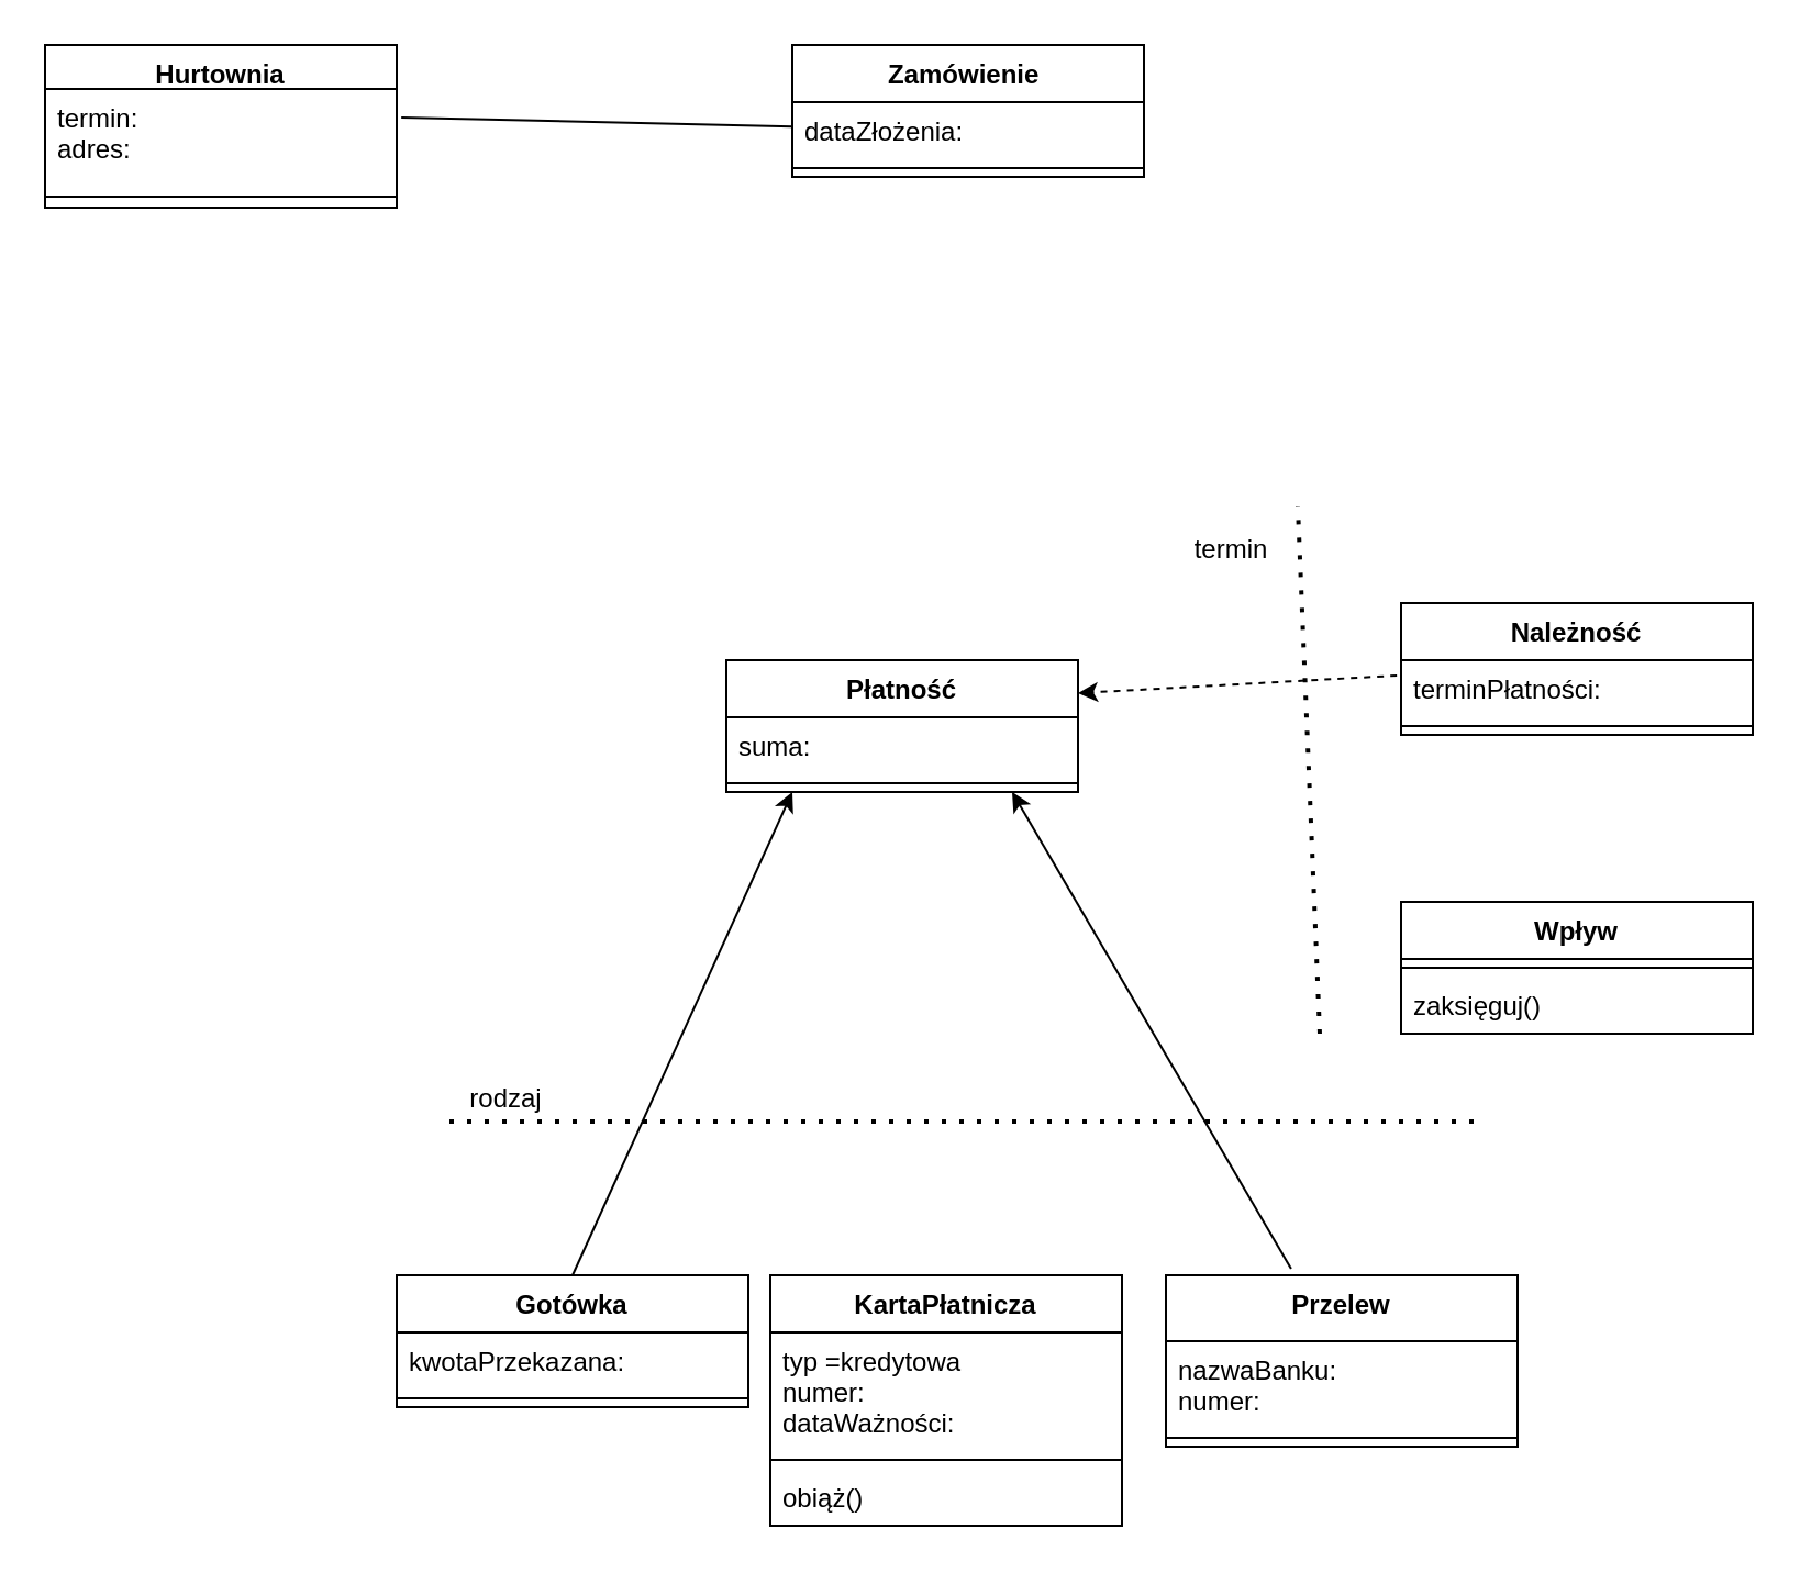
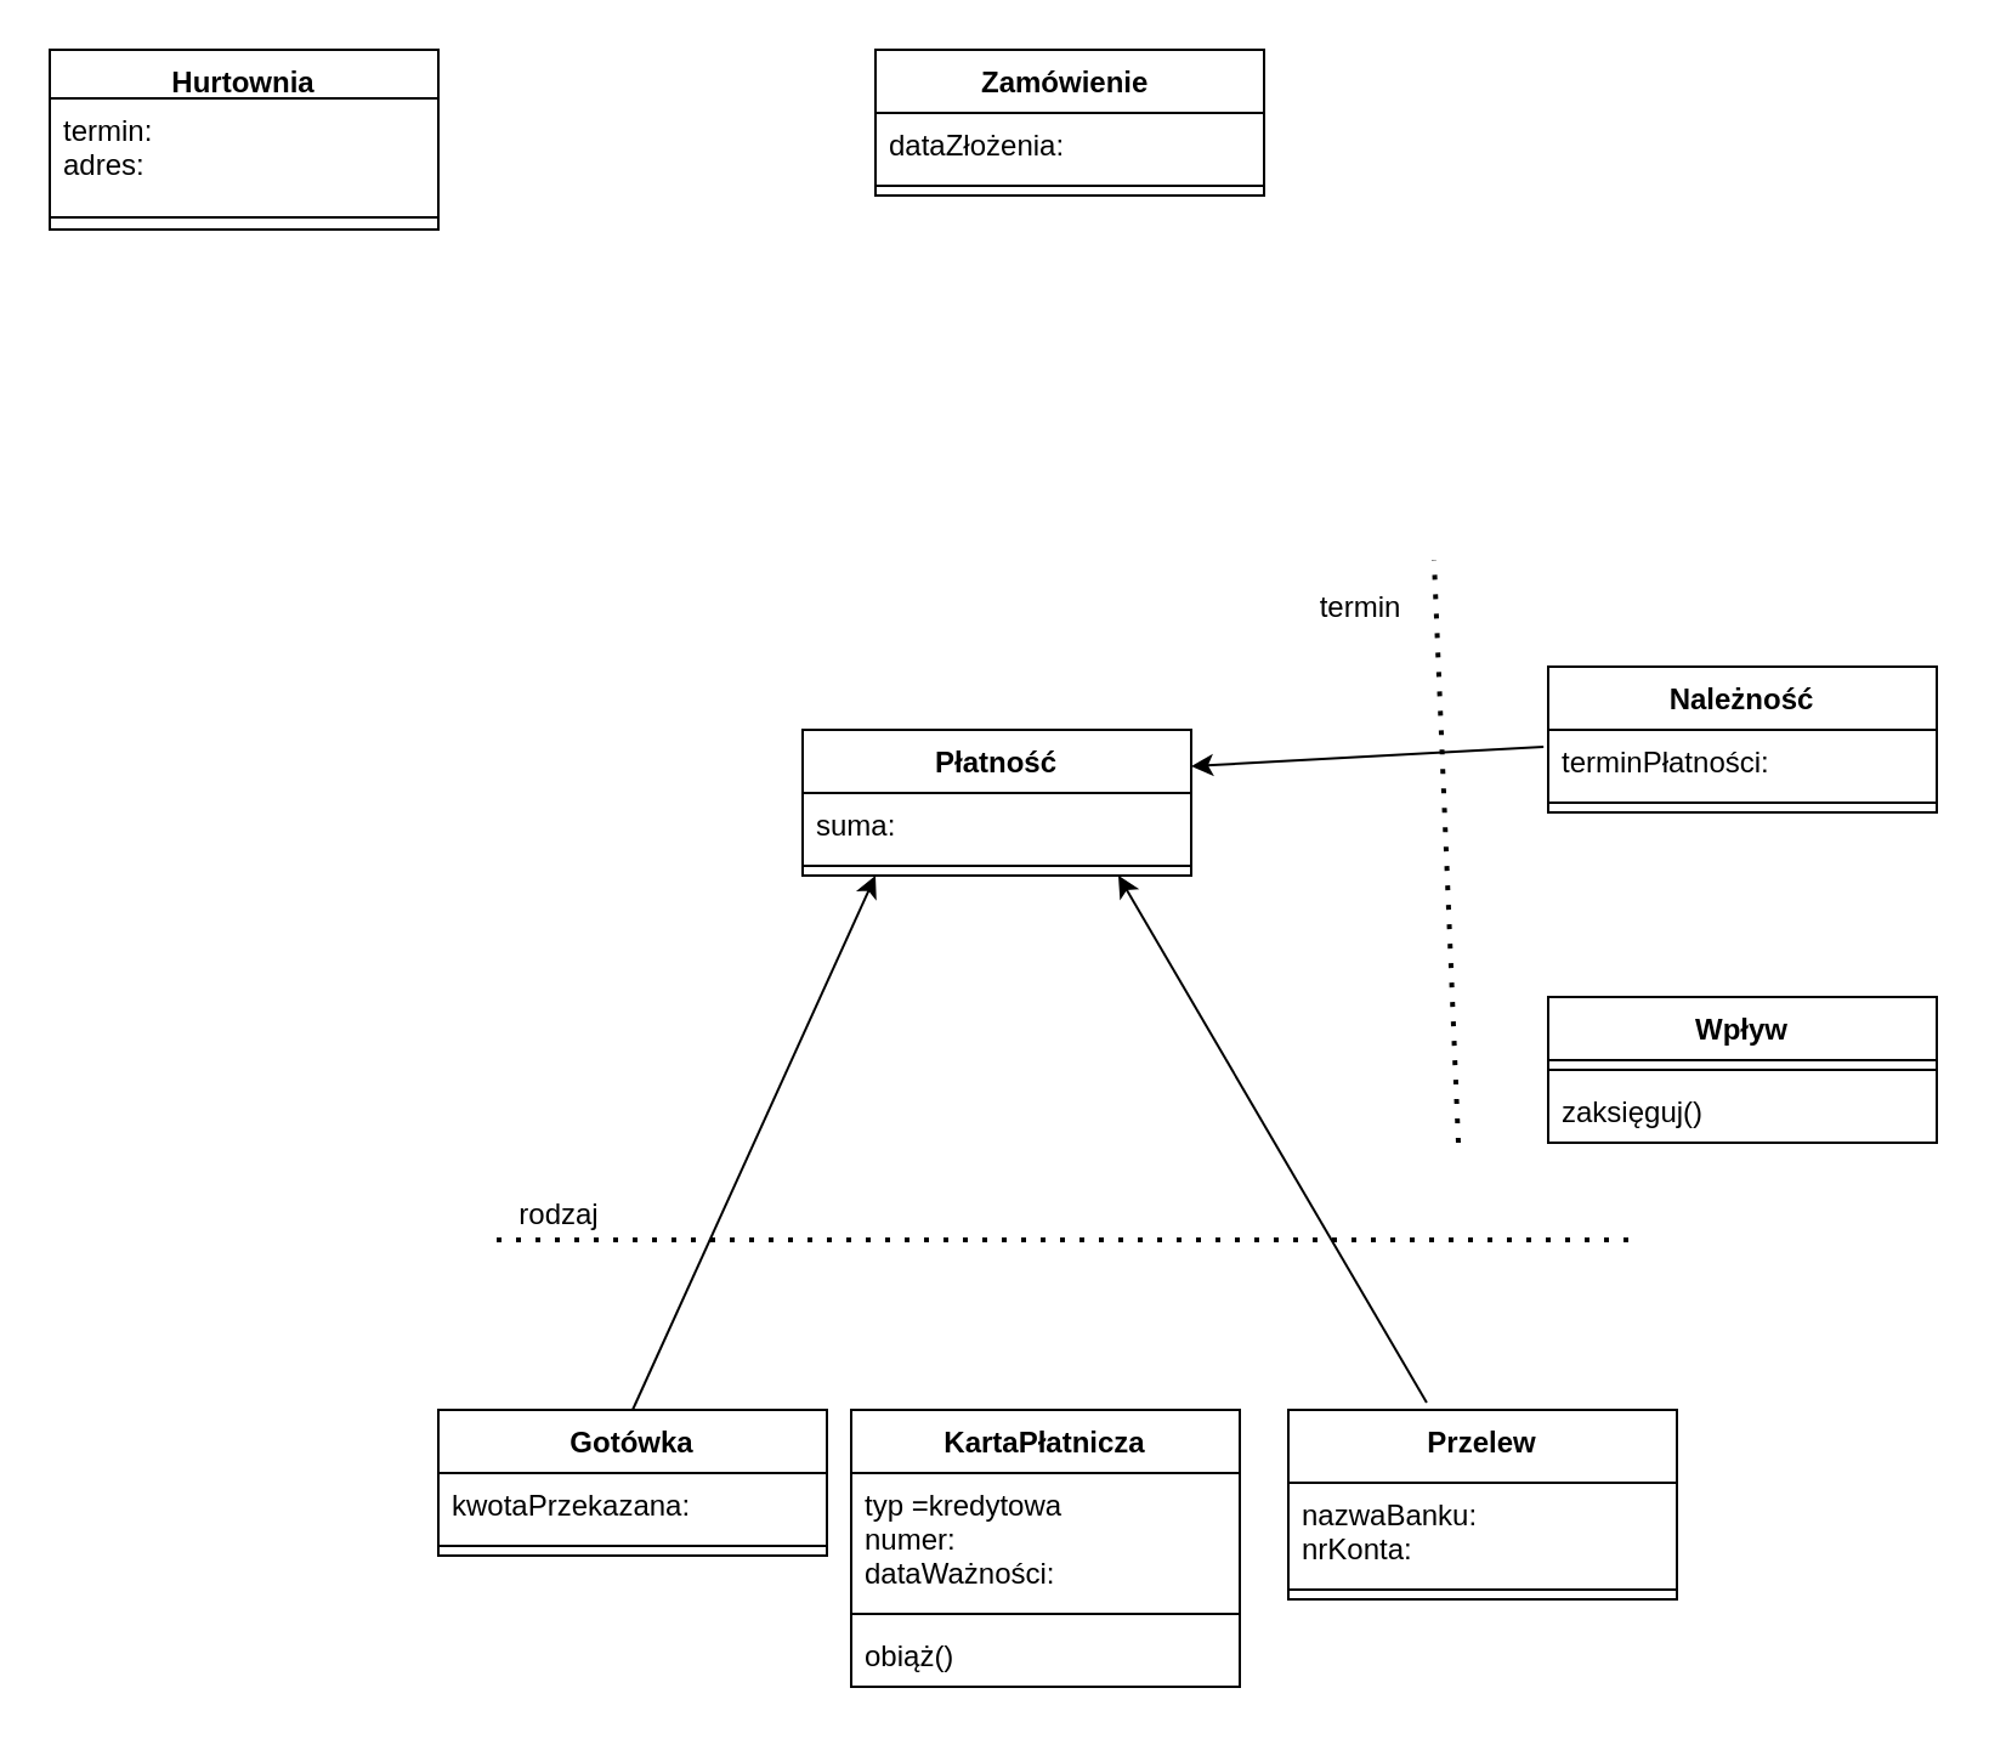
  <mxCell id="0" />
  <mxCell id="1" parent="0" />
  <mxCell id="2" value="Hurtownia" style="swimlane;fontStyle=1;align=center;verticalAlign=top;childLayout=stackLayout;horizontal=1;startSize=20;horizontalStack=0;resizeParent=1;resizeParentMax=0;resizeLast=0;collapsible=1;marginBottom=0;" vertex="1" parent="1"><mxGeometry x="20" y="20" width="160" height="74" as="geometry" /></mxCell>
  <mxCell id="3" value="termin:&#10;adres:&#10;" style="text;strokeColor=none;fillColor=none;align=left;verticalAlign=top;spacingLeft=4;spacingRight=4;overflow=hidden;rotatable=0;points=[[0,0.5],[1,0.5]];portConstraint=eastwest;" vertex="1" parent="2"><mxGeometry y="20" width="160" height="44" as="geometry" /></mxCell>
  <mxCell id="4" value="" style="line;strokeWidth=1;fillColor=none;align=left;verticalAlign=middle;spacingTop=-1;spacingLeft=3;spacingRight=3;rotatable=0;labelPosition=right;points=[];portConstraint=eastwest;" vertex="1" parent="2"><mxGeometry y="64" width="160" height="10" as="geometry" /></mxCell>
  <mxCell id="5" value="Zamówienie " style="swimlane;fontStyle=1;align=center;verticalAlign=top;childLayout=stackLayout;horizontal=1;startSize=26;horizontalStack=0;resizeParent=1;resizeParentMax=0;resizeLast=0;collapsible=1;marginBottom=0;" vertex="1" parent="1"><mxGeometry x="360" y="20" width="160" height="60" as="geometry" /></mxCell>
  <mxCell id="6" value="dataZłożenia:" style="text;strokeColor=none;fillColor=none;align=left;verticalAlign=top;spacingLeft=4;spacingRight=4;overflow=hidden;rotatable=0;points=[[0,0.5],[1,0.5]];portConstraint=eastwest;" vertex="1" parent="5"><mxGeometry y="26" width="160" height="26" as="geometry" /></mxCell>
  <mxCell id="7" value="" style="line;strokeWidth=1;fillColor=none;align=left;verticalAlign=middle;spacingTop=-1;spacingLeft=3;spacingRight=3;rotatable=0;labelPosition=right;points=[];portConstraint=eastwest;" vertex="1" parent="5"><mxGeometry y="52" width="160" height="8" as="geometry" /></mxCell>
  <mxCell id="8" value="Gotówka" style="swimlane;fontStyle=1;align=center;verticalAlign=top;childLayout=stackLayout;horizontal=1;startSize=26;horizontalStack=0;resizeParent=1;resizeParentMax=0;resizeLast=0;collapsible=1;marginBottom=0;" vertex="1" parent="1"><mxGeometry x="180" y="580" width="160" height="60" as="geometry" /></mxCell>
  <mxCell id="9" value="kwotaPrzekazana:&#10;" style="text;strokeColor=none;fillColor=none;align=left;verticalAlign=top;spacingLeft=4;spacingRight=4;overflow=hidden;rotatable=0;points=[[0,0.5],[1,0.5]];portConstraint=eastwest;" vertex="1" parent="8"><mxGeometry y="26" width="160" height="26" as="geometry" /></mxCell>
  <mxCell id="10" value="" style="line;strokeWidth=1;fillColor=none;align=left;verticalAlign=middle;spacingTop=-1;spacingLeft=3;spacingRight=3;rotatable=0;labelPosition=right;points=[];portConstraint=eastwest;" vertex="1" parent="8"><mxGeometry y="52" width="160" height="8" as="geometry" /></mxCell>
  <mxCell id="11" value="KartaPłatnicza" style="swimlane;fontStyle=1;align=center;verticalAlign=top;childLayout=stackLayout;horizontal=1;startSize=26;horizontalStack=0;resizeParent=1;resizeParentMax=0;resizeLast=0;collapsible=1;marginBottom=0;" vertex="1" parent="1"><mxGeometry x="350" y="580" width="160" height="114" as="geometry" /></mxCell>
  <mxCell id="12" value="typ =kredytowa&#10;numer:&#10;dataWażności:  " style="text;strokeColor=none;fillColor=none;align=left;verticalAlign=top;spacingLeft=4;spacingRight=4;overflow=hidden;rotatable=0;points=[[0,0.5],[1,0.5]];portConstraint=eastwest;" vertex="1" parent="11"><mxGeometry y="26" width="160" height="54" as="geometry" /></mxCell>
  <mxCell id="13" value="" style="line;strokeWidth=1;fillColor=none;align=left;verticalAlign=middle;spacingTop=-1;spacingLeft=3;spacingRight=3;rotatable=0;labelPosition=right;points=[];portConstraint=eastwest;" vertex="1" parent="11"><mxGeometry y="80" width="160" height="8" as="geometry" /></mxCell>
  <mxCell id="14" value="obiąż()" style="text;strokeColor=none;fillColor=none;align=left;verticalAlign=top;spacingLeft=4;spacingRight=4;overflow=hidden;rotatable=0;points=[[0,0.5],[1,0.5]];portConstraint=eastwest;" vertex="1" parent="11"><mxGeometry y="88" width="160" height="26" as="geometry" /></mxCell>
  <mxCell id="15" value="Przelew" style="swimlane;fontStyle=1;align=center;verticalAlign=top;childLayout=stackLayout;horizontal=1;startSize=30;horizontalStack=0;resizeParent=1;resizeParentMax=0;resizeLast=0;collapsible=1;marginBottom=0;" vertex="1" parent="1"><mxGeometry x="530" y="580" width="160" height="78" as="geometry" /></mxCell>
- <mxCell id="16" value="nazwaBanku:&#10;numer:&#10;" style="text;strokeColor=none;fillColor=none;align=left;verticalAlign=top;spacingLeft=4;spacingRight=4;overflow=hidden;rotatable=0;points=[[0,0.5],[1,0.5]];portConstraint=eastwest;" vertex="1" parent="15"><mxGeometry y="30" width="160" height="40" as="geometry" /></mxCell>
+ <mxCell id="16" value="nazwaBanku:&#10;nrKonta:&#10;" style="text;strokeColor=none;fillColor=none;align=left;verticalAlign=top;spacingLeft=4;spacingRight=4;overflow=hidden;rotatable=0;points=[[0,0.5],[1,0.5]];portConstraint=eastwest;" vertex="1" parent="15"><mxGeometry y="30" width="160" height="40" as="geometry" /></mxCell>
  <mxCell id="17" value="" style="line;strokeWidth=1;fillColor=none;align=left;verticalAlign=middle;spacingTop=-1;spacingLeft=3;spacingRight=3;rotatable=0;labelPosition=right;points=[];portConstraint=eastwest;" vertex="1" parent="15"><mxGeometry y="70" width="160" height="8" as="geometry" /></mxCell>
  <mxCell id="18" value="Wpływ" style="swimlane;fontStyle=1;align=center;verticalAlign=top;childLayout=stackLayout;horizontal=1;startSize=26;horizontalStack=0;resizeParent=1;resizeParentMax=0;resizeLast=0;collapsible=1;marginBottom=0;" vertex="1" parent="1"><mxGeometry x="637" y="410" width="160" height="60" as="geometry" /></mxCell>
  <mxCell id="19" value="" style="line;strokeWidth=1;fillColor=none;align=left;verticalAlign=middle;spacingTop=-1;spacingLeft=3;spacingRight=3;rotatable=0;labelPosition=right;points=[];portConstraint=eastwest;" vertex="1" parent="18"><mxGeometry y="26" width="160" height="8" as="geometry" /></mxCell>
  <mxCell id="20" value="zaksięguj()" style="text;strokeColor=none;fillColor=none;align=left;verticalAlign=top;spacingLeft=4;spacingRight=4;overflow=hidden;rotatable=0;points=[[0,0.5],[1,0.5]];portConstraint=eastwest;" vertex="1" parent="18"><mxGeometry y="34" width="160" height="26" as="geometry" /></mxCell>
  <mxCell id="21" value="Płatność" style="swimlane;fontStyle=1;align=center;verticalAlign=top;childLayout=stackLayout;horizontal=1;startSize=26;horizontalStack=0;resizeParent=1;resizeParentMax=0;resizeLast=0;collapsible=1;marginBottom=0;" vertex="1" parent="1"><mxGeometry x="330" y="300" width="160" height="60" as="geometry" /></mxCell>
  <mxCell id="22" value="suma:" style="text;strokeColor=none;fillColor=none;align=left;verticalAlign=top;spacingLeft=4;spacingRight=4;overflow=hidden;rotatable=0;points=[[0,0.5],[1,0.5]];portConstraint=eastwest;" vertex="1" parent="21"><mxGeometry y="26" width="160" height="26" as="geometry" /></mxCell>
  <mxCell id="23" value="" style="line;strokeWidth=1;fillColor=none;align=left;verticalAlign=middle;spacingTop=-1;spacingLeft=3;spacingRight=3;rotatable=0;labelPosition=right;points=[];portConstraint=eastwest;" vertex="1" parent="21"><mxGeometry y="52" width="160" height="8" as="geometry" /></mxCell>
  <mxCell id="24" value="Należność" style="swimlane;fontStyle=1;align=center;verticalAlign=top;childLayout=stackLayout;horizontal=1;startSize=26;horizontalStack=0;resizeParent=1;resizeParentMax=0;resizeLast=0;collapsible=1;marginBottom=0;" vertex="1" parent="1"><mxGeometry x="637" y="274" width="160" height="60" as="geometry" /></mxCell>
  <mxCell id="25" value="terminPłatności:" style="text;strokeColor=none;fillColor=none;align=left;verticalAlign=top;spacingLeft=4;spacingRight=4;overflow=hidden;rotatable=0;points=[[0,0.5],[1,0.5]];portConstraint=eastwest;" vertex="1" parent="24"><mxGeometry y="26" width="160" height="26" as="geometry" /></mxCell>
  <mxCell id="26" value="" style="line;strokeWidth=1;fillColor=none;align=left;verticalAlign=middle;spacingTop=-1;spacingLeft=3;spacingRight=3;rotatable=0;labelPosition=right;points=[];portConstraint=eastwest;" vertex="1" parent="24"><mxGeometry y="52" width="160" height="8" as="geometry" /></mxCell>
  <mxCell id="27" value="" style="endArrow=classic;html=1;exitX=0.5;exitY=0;exitDx=0;exitDy=0;" edge="1" parent="1" source="8"><mxGeometry width="50" height="50" relative="1" as="geometry"><mxPoint x="270" y="450" as="sourcePoint" /><mxPoint x="360" y="360" as="targetPoint" /></mxGeometry></mxCell>
  <mxCell id="28" value="" style="endArrow=classic;html=1;exitX=0.356;exitY=-0.038;exitDx=0;exitDy=0;exitPerimeter=0;" edge="1" parent="1" source="15"><mxGeometry width="50" height="50" relative="1" as="geometry"><mxPoint x="450" y="450" as="sourcePoint" /><mxPoint x="460" y="360" as="targetPoint" /></mxGeometry></mxCell>
- <mxCell id="29" value="" style="endArrow=classic;html=1;exitX=-0.012;exitY=0.269;exitDx=0;exitDy=0;exitPerimeter=0;entryX=1;entryY=0.25;entryDx=0;entryDy=0;dashed=1;" edge="1" parent="1" source="25" target="21"><mxGeometry width="50" height="50" relative="1" as="geometry"><mxPoint x="520" y="350" as="sourcePoint" /><mxPoint x="570" y="300" as="targetPoint" /></mxGeometry></mxCell>
- <mxCell id="30" value="" style="endArrow=none;html=1;exitX=1.013;exitY=0.295;exitDx=0;exitDy=0;exitPerimeter=0;" edge="1" parent="1" source="3" target="6"><mxGeometry width="50" height="50" relative="1" as="geometry"><mxPoint x="235" y="82" as="sourcePoint" /><mxPoint x="285" y="32" as="targetPoint" /></mxGeometry></mxCell>
+ <mxCell id="29" value="" style="endArrow=classic;html=1;exitX=-0.012;exitY=0.269;exitDx=0;exitDy=0;exitPerimeter=0;entryX=1;entryY=0.25;entryDx=0;entryDy=0;" edge="1" parent="1" source="25" target="21"><mxGeometry width="50" height="50" relative="1" as="geometry"><mxPoint x="520" y="350" as="sourcePoint" /><mxPoint x="570" y="300" as="targetPoint" /></mxGeometry></mxCell>
  <mxCell id="31" value="" style="endArrow=none;dashed=1;html=1;dashPattern=1 3;strokeWidth=2;" edge="1" parent="1"><mxGeometry width="50" height="50" relative="1" as="geometry"><mxPoint x="600" y="470" as="sourcePoint" /><mxPoint x="590" y="230" as="targetPoint" /></mxGeometry></mxCell>
  <mxCell id="32" value="" style="endArrow=none;dashed=1;html=1;dashPattern=1 3;strokeWidth=2;" edge="1" parent="1"><mxGeometry width="50" height="50" relative="1" as="geometry"><mxPoint x="670" y="510" as="sourcePoint" /><mxPoint x="200" y="510" as="targetPoint" /><Array as="points"><mxPoint x="330" y="510" /></Array></mxGeometry></mxCell>
  <mxCell id="33" value="rodzaj" style="text;html=1;strokeColor=none;fillColor=none;align=center;verticalAlign=middle;whiteSpace=wrap;rounded=0;" vertex="1" parent="1"><mxGeometry x="210" y="490" width="40" height="20" as="geometry" /></mxCell>
  <mxCell id="34" value="termin" style="text;html=1;strokeColor=none;fillColor=none;align=center;verticalAlign=middle;whiteSpace=wrap;rounded=0;" vertex="1" parent="1"><mxGeometry x="540" y="240" width="40" height="20" as="geometry" /></mxCell>
